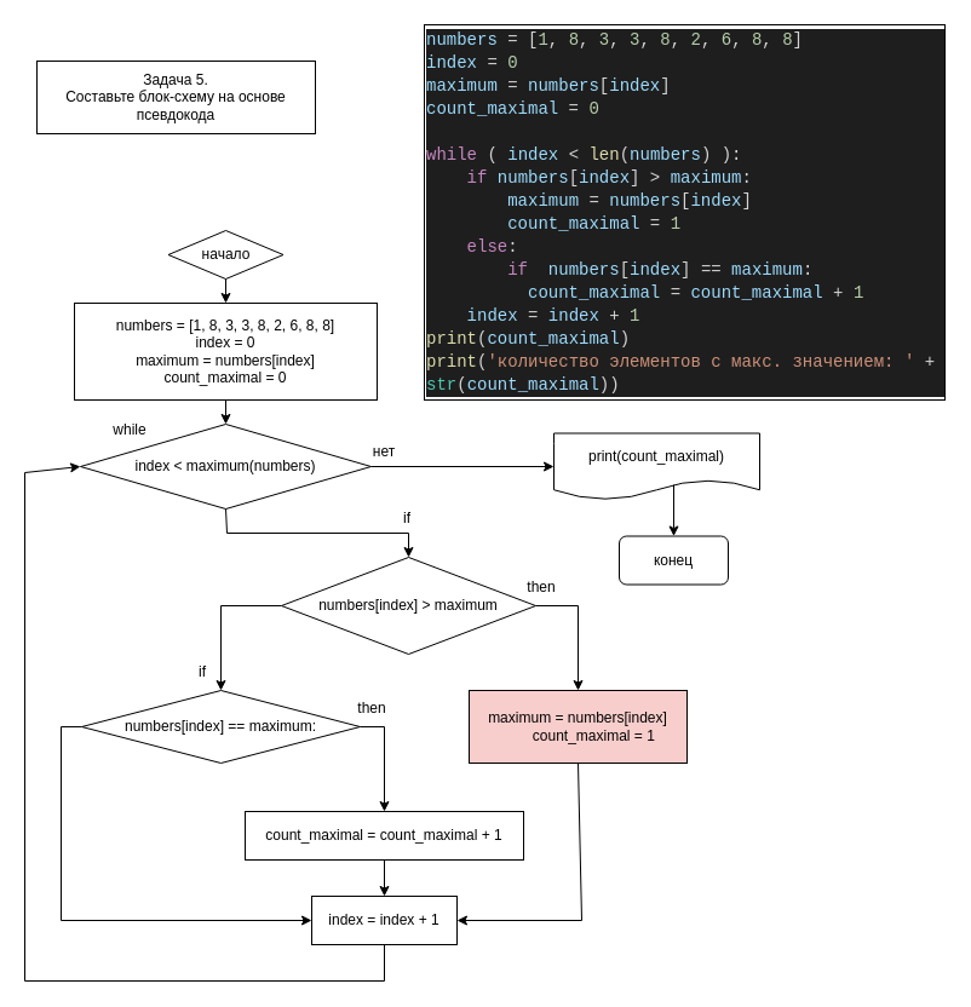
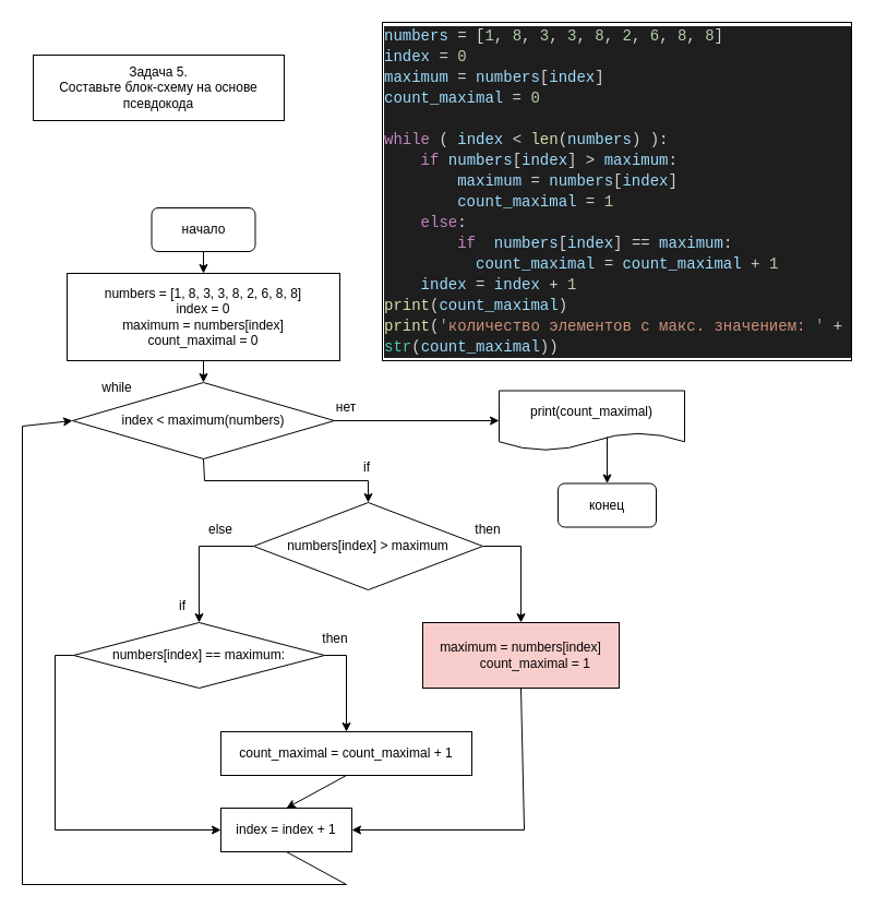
  <mxCell id="0" />
  <mxCell id="1" parent="0" />
- <mxCell id="2" value="начало" style="rhombus;whiteSpace=wrap;html=1;" vertex="1" parent="1"><mxGeometry x="138.5" y="190" width="95" height="40" as="geometry" /></mxCell>
+ <mxCell id="2" value="начало" style="rounded=1;whiteSpace=wrap;html=1;" vertex="1" parent="1"><mxGeometry x="138.5" y="190" width="95" height="40" as="geometry" /></mxCell>
  <mxCell id="3" value="numbers = [1, 8, 3, 3, 8, 2, 6, 8, 8]&lt;br&gt;index = 0&lt;br&gt;maximum = numbers[index]&lt;br&gt;count_maximal = 0" style="rounded=0;whiteSpace=wrap;html=1;" vertex="1" parent="1"><mxGeometry x="61" y="250" width="250" height="80" as="geometry" /></mxCell>
  <mxCell id="4" value="index &amp;lt; maximum(numbers)" style="rhombus;whiteSpace=wrap;html=1;" vertex="1" parent="1"><mxGeometry x="66" y="350" width="240" height="70" as="geometry" /></mxCell>
  <mxCell id="5" value="numbers[index] &amp;gt; maximum" style="rhombus;whiteSpace=wrap;html=1;" vertex="1" parent="1"><mxGeometry x="232" y="460" width="210" height="80" as="geometry" /></mxCell>
  <mxCell id="6" value="&lt;div&gt;maximum = numbers[index]&lt;/div&gt;&lt;div&gt;&amp;nbsp; &amp;nbsp; &amp;nbsp; &amp;nbsp; count_maximal = 1&lt;/div&gt;" style="rounded=0;whiteSpace=wrap;html=1;fillColor=#f8cecc;" vertex="1" parent="1"><mxGeometry x="387" y="570" width="180" height="60" as="geometry" /></mxCell>
  <mxCell id="7" value="&lt;br&gt;&lt;div&gt;numbers[index] == maximum:&lt;/div&gt;&lt;div&gt;&amp;nbsp; &amp;nbsp; &amp;nbsp; &amp;nbsp;&amp;nbsp;&lt;/div&gt;" style="rhombus;whiteSpace=wrap;html=1;" vertex="1" parent="1"><mxGeometry x="67" y="570" width="230" height="60" as="geometry" /></mxCell>
  <mxCell id="8" value="print(count_maximal)" style="shape=document;whiteSpace=wrap;html=1;boundedLbl=1;" vertex="1" parent="1"><mxGeometry x="457" y="357.5" width="170" height="55" as="geometry" /></mxCell>
  <mxCell id="9" value="" style="endArrow=classic;html=1;rounded=0;exitX=0.5;exitY=1;exitDx=0;exitDy=0;entryX=0.5;entryY=0;entryDx=0;entryDy=0;" edge="1" parent="1" source="2" target="3"><mxGeometry width="50" height="50" relative="1" as="geometry"><mxPoint x="296" y="490" as="sourcePoint" /><mxPoint x="346" y="440" as="targetPoint" /></mxGeometry></mxCell>
  <mxCell id="10" value="конец" style="rounded=1;whiteSpace=wrap;html=1;" vertex="1" parent="1"><mxGeometry x="511" y="442.5" width="90" height="40" as="geometry" /></mxCell>
  <mxCell id="11" value="" style="endArrow=classic;html=1;rounded=0;exitX=0.5;exitY=1;exitDx=0;exitDy=0;" edge="1" parent="1" source="3" target="4"><mxGeometry width="50" height="50" relative="1" as="geometry"><mxPoint x="521" y="470" as="sourcePoint" /><mxPoint x="571" y="420" as="targetPoint" /></mxGeometry></mxCell>
  <mxCell id="12" value="" style="endArrow=classic;html=1;rounded=0;exitX=1;exitY=0.5;exitDx=0;exitDy=0;entryX=0;entryY=0.5;entryDx=0;entryDy=0;" edge="1" parent="1" source="4" target="8"><mxGeometry width="50" height="50" relative="1" as="geometry"><mxPoint x="521" y="470" as="sourcePoint" /><mxPoint x="571" y="420" as="targetPoint" /></mxGeometry></mxCell>
  <mxCell id="13" value="нет" style="text;html=1;strokeColor=none;fillColor=none;align=center;verticalAlign=middle;whiteSpace=wrap;rounded=0;" vertex="1" parent="1"><mxGeometry x="287" y="357.5" width="60" height="30" as="geometry" /></mxCell>
  <mxCell id="14" value="" style="endArrow=classic;html=1;rounded=0;exitX=1;exitY=0.5;exitDx=0;exitDy=0;entryX=0.5;entryY=0;entryDx=0;entryDy=0;" edge="1" parent="1" source="5" target="6"><mxGeometry width="50" height="50" relative="1" as="geometry"><mxPoint x="373" y="510" as="sourcePoint" /><mxPoint x="423" y="460" as="targetPoint" /><Array as="points"><mxPoint x="477" y="500" /></Array></mxGeometry></mxCell>
  <mxCell id="15" value="" style="endArrow=classic;html=1;rounded=0;exitX=0.5;exitY=1;exitDx=0;exitDy=0;entryX=0.5;entryY=0;entryDx=0;entryDy=0;" edge="1" parent="1" source="4" target="5"><mxGeometry width="50" height="50" relative="1" as="geometry"><mxPoint x="377" y="470" as="sourcePoint" /><mxPoint x="427" y="420" as="targetPoint" /><Array as="points"><mxPoint x="187" y="440" /><mxPoint x="337" y="440" /></Array></mxGeometry></mxCell>
  <mxCell id="16" value="if" style="text;html=1;strokeColor=none;fillColor=none;align=center;verticalAlign=middle;whiteSpace=wrap;rounded=0;" vertex="1" parent="1"><mxGeometry x="306" y="412.5" width="60" height="30" as="geometry" /></mxCell>
  <mxCell id="17" value="then" style="text;html=1;strokeColor=none;fillColor=none;align=center;verticalAlign=middle;whiteSpace=wrap;rounded=0;" vertex="1" parent="1"><mxGeometry x="417" y="470" width="60" height="30" as="geometry" /></mxCell>
+ <mxCell id="18" value="else" style="text;html=1;strokeColor=none;fillColor=none;align=center;verticalAlign=middle;whiteSpace=wrap;rounded=0;" vertex="1" parent="1"><mxGeometry x="172" y="470" width="60" height="30" as="geometry" /></mxCell>
  <mxCell id="19" value="" style="endArrow=classic;html=1;rounded=0;exitX=0;exitY=0.5;exitDx=0;exitDy=0;entryX=0.5;entryY=0;entryDx=0;entryDy=0;" edge="1" parent="1" source="5" target="7"><mxGeometry width="50" height="50" relative="1" as="geometry"><mxPoint x="377" y="470" as="sourcePoint" /><mxPoint x="427" y="420" as="targetPoint" /><Array as="points"><mxPoint x="182" y="500" /></Array></mxGeometry></mxCell>
  <mxCell id="20" value="if" style="text;html=1;strokeColor=none;fillColor=none;align=center;verticalAlign=middle;whiteSpace=wrap;rounded=0;" vertex="1" parent="1"><mxGeometry x="137" y="540" width="60" height="30" as="geometry" /></mxCell>
  <mxCell id="21" value="count_maximal = count_maximal + 1" style="rounded=0;whiteSpace=wrap;html=1;" vertex="1" parent="1"><mxGeometry x="202" y="670" width="230" height="40" as="geometry" /></mxCell>
  <mxCell id="22" value="" style="endArrow=classic;html=1;rounded=0;exitX=1;exitY=0.5;exitDx=0;exitDy=0;entryX=0.5;entryY=0;entryDx=0;entryDy=0;" edge="1" parent="1" source="7" target="21"><mxGeometry width="50" height="50" relative="1" as="geometry"><mxPoint x="377" y="570" as="sourcePoint" /><mxPoint x="317" y="650" as="targetPoint" /><Array as="points"><mxPoint x="317" y="600" /></Array></mxGeometry></mxCell>
  <mxCell id="23" value="then" style="text;html=1;strokeColor=none;fillColor=none;align=center;verticalAlign=middle;whiteSpace=wrap;rounded=0;" vertex="1" parent="1"><mxGeometry x="277" y="570" width="60" height="30" as="geometry" /></mxCell>
  <mxCell id="24" value="" style="endArrow=classic;html=1;rounded=0;" edge="1" parent="1" target="10"><mxGeometry width="50" height="50" relative="1" as="geometry"><mxPoint x="556" y="400" as="sourcePoint" /><mxPoint x="567" y="520" as="targetPoint" /></mxGeometry></mxCell>
- <mxCell id="25" value="index = index + 1" style="rounded=0;whiteSpace=wrap;html=1;" vertex="1" parent="1"><mxGeometry x="257" y="740" width="120" height="40" as="geometry" /></mxCell>
+ <mxCell id="25" value="index = index + 1" style="rounded=0;whiteSpace=wrap;html=1;" vertex="1" parent="1"><mxGeometry x="202" y="740" width="120" height="40" as="geometry" /></mxCell>
  <mxCell id="26" value="while" style="text;html=1;strokeColor=none;fillColor=none;align=center;verticalAlign=middle;whiteSpace=wrap;rounded=0;" vertex="1" parent="1"><mxGeometry x="77" y="340" width="60" height="30" as="geometry" /></mxCell>
  <mxCell id="27" value="" style="endArrow=classic;html=1;rounded=0;exitX=0.5;exitY=1;exitDx=0;exitDy=0;entryX=1;entryY=0.5;entryDx=0;entryDy=0;" edge="1" parent="1" source="6" target="25"><mxGeometry width="50" height="50" relative="1" as="geometry"><mxPoint x="350" y="540" as="sourcePoint" /><mxPoint x="400" y="490" as="targetPoint" /><Array as="points"><mxPoint x="480" y="760" /></Array></mxGeometry></mxCell>
  <mxCell id="28" value="" style="endArrow=classic;html=1;rounded=0;exitX=0.5;exitY=1;exitDx=0;exitDy=0;entryX=0.5;entryY=0;entryDx=0;entryDy=0;" edge="1" parent="1" source="21" target="25"><mxGeometry width="50" height="50" relative="1" as="geometry"><mxPoint x="350" y="540" as="sourcePoint" /><mxPoint x="400" y="490" as="targetPoint" /></mxGeometry></mxCell>
  <mxCell id="29" value="" style="endArrow=classic;html=1;rounded=0;exitX=0;exitY=0.5;exitDx=0;exitDy=0;entryX=0;entryY=0.5;entryDx=0;entryDy=0;" edge="1" parent="1" source="7" target="25"><mxGeometry width="50" height="50" relative="1" as="geometry"><mxPoint x="350" y="540" as="sourcePoint" /><mxPoint x="400" y="490" as="targetPoint" /><Array as="points"><mxPoint x="50" y="600" /><mxPoint x="50" y="760" /></Array></mxGeometry></mxCell>
  <mxCell id="30" value="" style="endArrow=classic;html=1;rounded=0;exitX=0.5;exitY=1;exitDx=0;exitDy=0;entryX=0;entryY=0.5;entryDx=0;entryDy=0;" edge="1" parent="1" source="25" target="4"><mxGeometry width="50" height="50" relative="1" as="geometry"><mxPoint x="350" y="640" as="sourcePoint" /><mxPoint x="400" y="590" as="targetPoint" /><Array as="points"><mxPoint x="317" y="810" /><mxPoint x="20" y="810" /><mxPoint x="20" y="390" /></Array></mxGeometry></mxCell>
  <mxCell id="31" value="&lt;div style=&quot;color: rgb(212, 212, 212); background-color: rgb(30, 30, 30); font-family: Consolas, &amp;quot;Courier New&amp;quot;, monospace; font-size: 14px; line-height: 19px;&quot;&gt;&lt;div&gt;&lt;span style=&quot;color: #9cdcfe;&quot;&gt;numbers&lt;/span&gt; = [&lt;span style=&quot;color: #b5cea8;&quot;&gt;1&lt;/span&gt;, &lt;span style=&quot;color: #b5cea8;&quot;&gt;8&lt;/span&gt;, &lt;span style=&quot;color: #b5cea8;&quot;&gt;3&lt;/span&gt;, &lt;span style=&quot;color: #b5cea8;&quot;&gt;3&lt;/span&gt;, &lt;span style=&quot;color: #b5cea8;&quot;&gt;8&lt;/span&gt;, &lt;span style=&quot;color: #b5cea8;&quot;&gt;2&lt;/span&gt;, &lt;span style=&quot;color: #b5cea8;&quot;&gt;6&lt;/span&gt;, &lt;span style=&quot;color: #b5cea8;&quot;&gt;8&lt;/span&gt;, &lt;span style=&quot;color: #b5cea8;&quot;&gt;8&lt;/span&gt;]&lt;/div&gt;&lt;div&gt;&lt;span style=&quot;color: #9cdcfe;&quot;&gt;index&lt;/span&gt; = &lt;span style=&quot;color: #b5cea8;&quot;&gt;0&lt;/span&gt;&lt;/div&gt;&lt;div&gt;&lt;span style=&quot;color: #9cdcfe;&quot;&gt;maximum&lt;/span&gt; = &lt;span style=&quot;color: #9cdcfe;&quot;&gt;numbers&lt;/span&gt;[&lt;span style=&quot;color: #9cdcfe;&quot;&gt;index&lt;/span&gt;]&lt;/div&gt;&lt;div&gt;&lt;span style=&quot;color: #9cdcfe;&quot;&gt;count_maximal&lt;/span&gt; = &lt;span style=&quot;color: #b5cea8;&quot;&gt;0&lt;/span&gt;&lt;/div&gt;&lt;br&gt;&lt;div&gt;&lt;span style=&quot;color: #c586c0;&quot;&gt;while&lt;/span&gt; ( &lt;span style=&quot;color: #9cdcfe;&quot;&gt;index&lt;/span&gt; &amp;lt; &lt;span style=&quot;color: #dcdcaa;&quot;&gt;len&lt;/span&gt;(&lt;span style=&quot;color: #9cdcfe;&quot;&gt;numbers&lt;/span&gt;) ):&lt;/div&gt;&lt;div&gt;&amp;nbsp; &amp;nbsp; &lt;span style=&quot;color: #c586c0;&quot;&gt;if&lt;/span&gt; &lt;span style=&quot;color: #9cdcfe;&quot;&gt;numbers&lt;/span&gt;[&lt;span style=&quot;color: #9cdcfe;&quot;&gt;index&lt;/span&gt;] &amp;gt; &lt;span style=&quot;color: #9cdcfe;&quot;&gt;maximum&lt;/span&gt;:&lt;/div&gt;&lt;div&gt;&amp;nbsp; &amp;nbsp; &amp;nbsp; &amp;nbsp; &lt;span style=&quot;color: #9cdcfe;&quot;&gt;maximum&lt;/span&gt; = &lt;span style=&quot;color: #9cdcfe;&quot;&gt;numbers&lt;/span&gt;[&lt;span style=&quot;color: #9cdcfe;&quot;&gt;index&lt;/span&gt;]&lt;/div&gt;&lt;div&gt;&amp;nbsp; &amp;nbsp; &amp;nbsp; &amp;nbsp; &lt;span style=&quot;color: #9cdcfe;&quot;&gt;count_maximal&lt;/span&gt; = &lt;span style=&quot;color: #b5cea8;&quot;&gt;1&lt;/span&gt;&lt;/div&gt;&lt;div&gt;&amp;nbsp; &amp;nbsp; &lt;span style=&quot;color: #c586c0;&quot;&gt;else&lt;/span&gt;:&lt;/div&gt;&lt;div&gt;&amp;nbsp; &amp;nbsp; &amp;nbsp; &amp;nbsp; &lt;span style=&quot;color: #c586c0;&quot;&gt;if&lt;/span&gt; &amp;nbsp;&lt;span style=&quot;color: #9cdcfe;&quot;&gt;numbers&lt;/span&gt;[&lt;span style=&quot;color: #9cdcfe;&quot;&gt;index&lt;/span&gt;] == &lt;span style=&quot;color: #9cdcfe;&quot;&gt;maximum&lt;/span&gt;:&lt;/div&gt;&lt;div&gt;&amp;nbsp; &amp;nbsp; &amp;nbsp; &amp;nbsp; &amp;nbsp; &lt;span style=&quot;color: #9cdcfe;&quot;&gt;count_maximal&lt;/span&gt; = &lt;span style=&quot;color: #9cdcfe;&quot;&gt;count_maximal&lt;/span&gt; + &lt;span style=&quot;color: #b5cea8;&quot;&gt;1&lt;/span&gt;&lt;/div&gt;&lt;div&gt;&amp;nbsp; &amp;nbsp; &lt;span style=&quot;color: #9cdcfe;&quot;&gt;index&lt;/span&gt; = &lt;span style=&quot;color: #9cdcfe;&quot;&gt;index&lt;/span&gt; + &lt;span style=&quot;color: #b5cea8;&quot;&gt;1&lt;/span&gt; &amp;nbsp;&lt;/div&gt;&lt;div&gt;&lt;span style=&quot;color: #dcdcaa;&quot;&gt;print&lt;/span&gt;(&lt;span style=&quot;color: #9cdcfe;&quot;&gt;count_maximal&lt;/span&gt;) &lt;/div&gt;&lt;div&gt;&lt;span style=&quot;color: #dcdcaa;&quot;&gt;print&lt;/span&gt;(&lt;span style=&quot;color: #ce9178;&quot;&gt;'количество элементов с макс. значением: '&lt;/span&gt; + &lt;span style=&quot;color: #4ec9b0;&quot;&gt;str&lt;/span&gt;(&lt;span style=&quot;color: #9cdcfe;&quot;&gt;count_maximal&lt;/span&gt;))&lt;/div&gt;&lt;/div&gt;" style="rounded=0;whiteSpace=wrap;html=1;align=left;" vertex="1" parent="1"><mxGeometry x="350" y="20" width="430" height="310" as="geometry" /></mxCell>
  <mxCell id="32" value="Задача 5. &lt;br&gt;Составьте блок-схему на основе псевдокода" style="rounded=0;whiteSpace=wrap;html=1;" vertex="1" parent="1"><mxGeometry x="30" y="50" width="230" height="60" as="geometry" /></mxCell>
